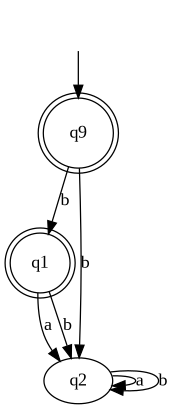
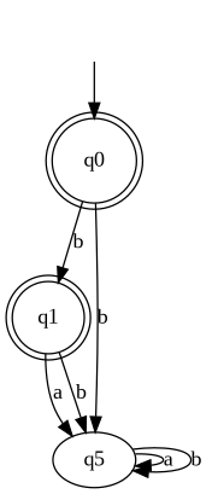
  digraph {
    fontname="Liberation Serif"
    node [fontname="Liberation Serif"]
    edge [fontname="Liberation Serif"]
    start [style=invis]
-   q0 [shape=doublecircle label=q9]
+   q0 [shape=doublecircle]
    q1 [shape=doublecircle]
-   q2
+   q2 [label=q5]
    start -> q0
    q0 -> q1 [label=b]
    q0 -> q2 [label=b]
    q1 -> q2 [label=a]
    q1 -> q2 [label=b]
    q2 -> q2 [label=a]
    q2 -> q2 [label=b]
  }
